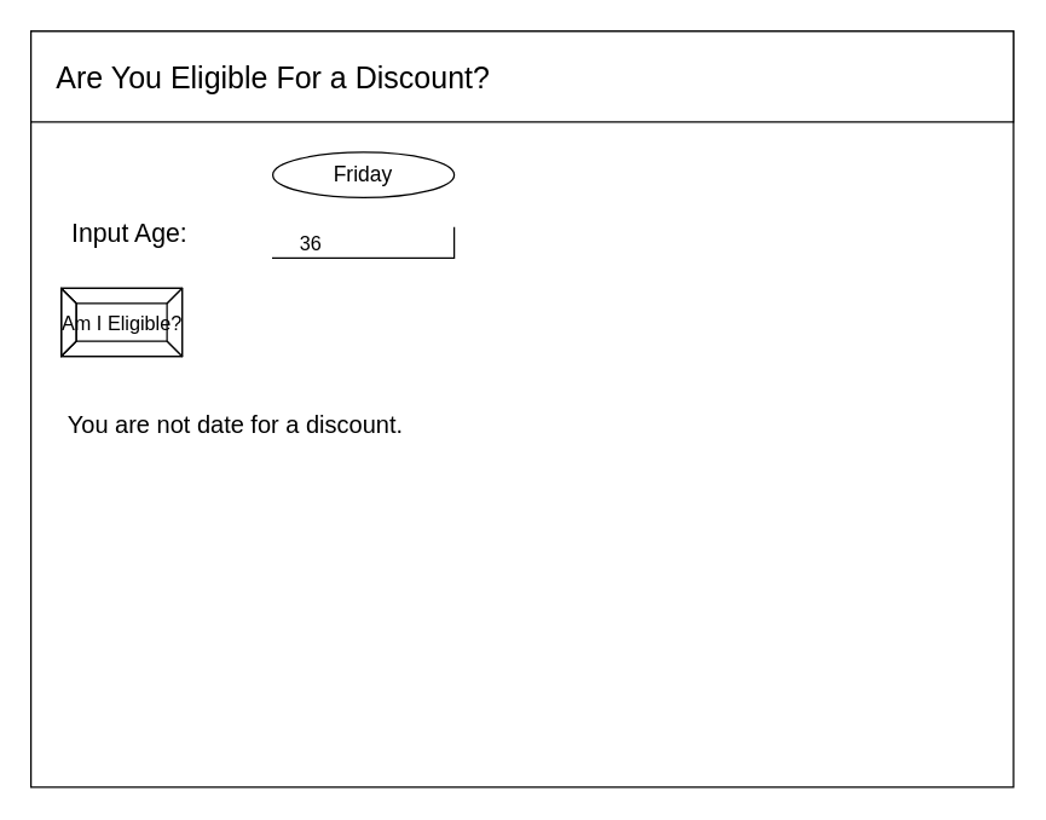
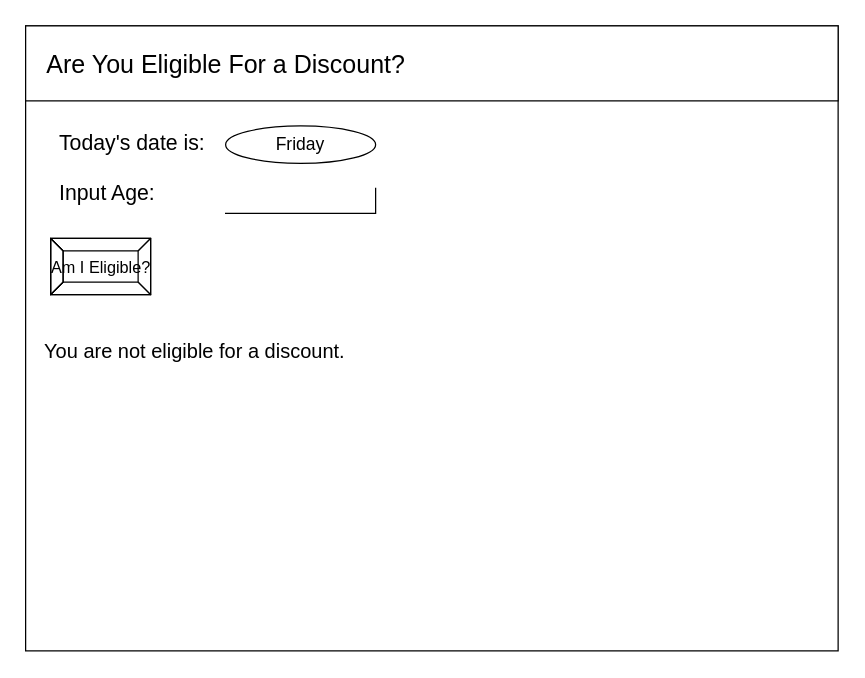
  <mxCell id="0" />
  <mxCell id="1" parent="0" />
  <mxCell id="2" value="" style="rounded=0;whiteSpace=wrap;html=1;" vertex="1" parent="1"><mxGeometry x="20" y="20" width="650" height="500" as="geometry" /></mxCell>
  <mxCell id="3" value="" style="whiteSpace=wrap;html=1;" vertex="1" parent="1"><mxGeometry x="20" y="20" width="650" height="60" as="geometry" /></mxCell>
  <mxCell id="4" value="Are You Eligible For a Discount?" style="text;html=1;align=center;verticalAlign=middle;resizable=0;points=[];autosize=1;strokeColor=none;fillColor=none;fontSize=20;" vertex="1" parent="1"><mxGeometry x="30" y="35" width="300" height="30" as="geometry" /></mxCell>
+ <mxCell id="5" value="Today's date is:" style="text;html=1;align=center;verticalAlign=middle;resizable=0;points=[];autosize=1;strokeColor=none;fillColor=none;fontSize=17;" vertex="1" parent="1"><mxGeometry x="40" y="100" width="130" height="30" as="geometry" /></mxCell>
  <mxCell id="6" value="&lt;font style=&quot;font-size: 14px&quot;&gt;Friday&lt;/font&gt;" style="ellipse;whiteSpace=wrap;html=1;fontSize=17;" vertex="1" parent="1"><mxGeometry x="180" y="100" width="120" height="30" as="geometry" /></mxCell>
  <mxCell id="7" value="Input Age:" style="text;html=1;align=center;verticalAlign=middle;resizable=0;points=[];autosize=1;strokeColor=none;fillColor=none;fontSize=17;" vertex="1" parent="1"><mxGeometry x="40" y="140" width="90" height="30" as="geometry" /></mxCell>
  <mxCell id="8" value="" style="shape=partialRectangle;whiteSpace=wrap;html=1;top=0;left=0;fillColor=none;fontSize=17;" vertex="1" parent="1"><mxGeometry x="180" y="150" width="120" height="20" as="geometry" /></mxCell>
- <mxCell id="9" value="&lt;font style=&quot;font-size: 13px&quot;&gt;36&lt;/font&gt;" style="text;html=1;align=center;verticalAlign=middle;resizable=0;points=[];autosize=1;strokeColor=none;fillColor=none;fontSize=13;" vertex="1" parent="1"><mxGeometry x="190" y="150" width="30" height="20" as="geometry" /></mxCell>
  <mxCell id="10" value="Am I Eligible?" style="labelPosition=center;verticalLabelPosition=middle;align=center;html=1;shape=mxgraph.basic.button;dx=10;fontSize=13;fontColor=#000000;fillColor=none;" vertex="1" parent="1"><mxGeometry x="40" y="190" width="80" height="45" as="geometry" /></mxCell>
- <mxCell id="11" value="&lt;font style=&quot;font-size: 16px&quot;&gt;You are not date for a discount.&lt;/font&gt;" style="text;html=1;align=center;verticalAlign=middle;resizable=0;points=[];autosize=1;strokeColor=none;fillColor=none;fontSize=13;fontColor=#000000;" vertex="1" parent="1"><mxGeometry x="25" y="270" width="260" height="20" as="geometry" /></mxCell>
+ <mxCell id="11" value="&lt;font style=&quot;font-size: 16px&quot;&gt;You are not eligible for a discount.&lt;/font&gt;" style="text;html=1;align=center;verticalAlign=middle;resizable=0;points=[];autosize=1;strokeColor=none;fillColor=none;fontSize=13;fontColor=#000000;" vertex="1" parent="1"><mxGeometry x="25" y="270" width="260" height="20" as="geometry" /></mxCell>
